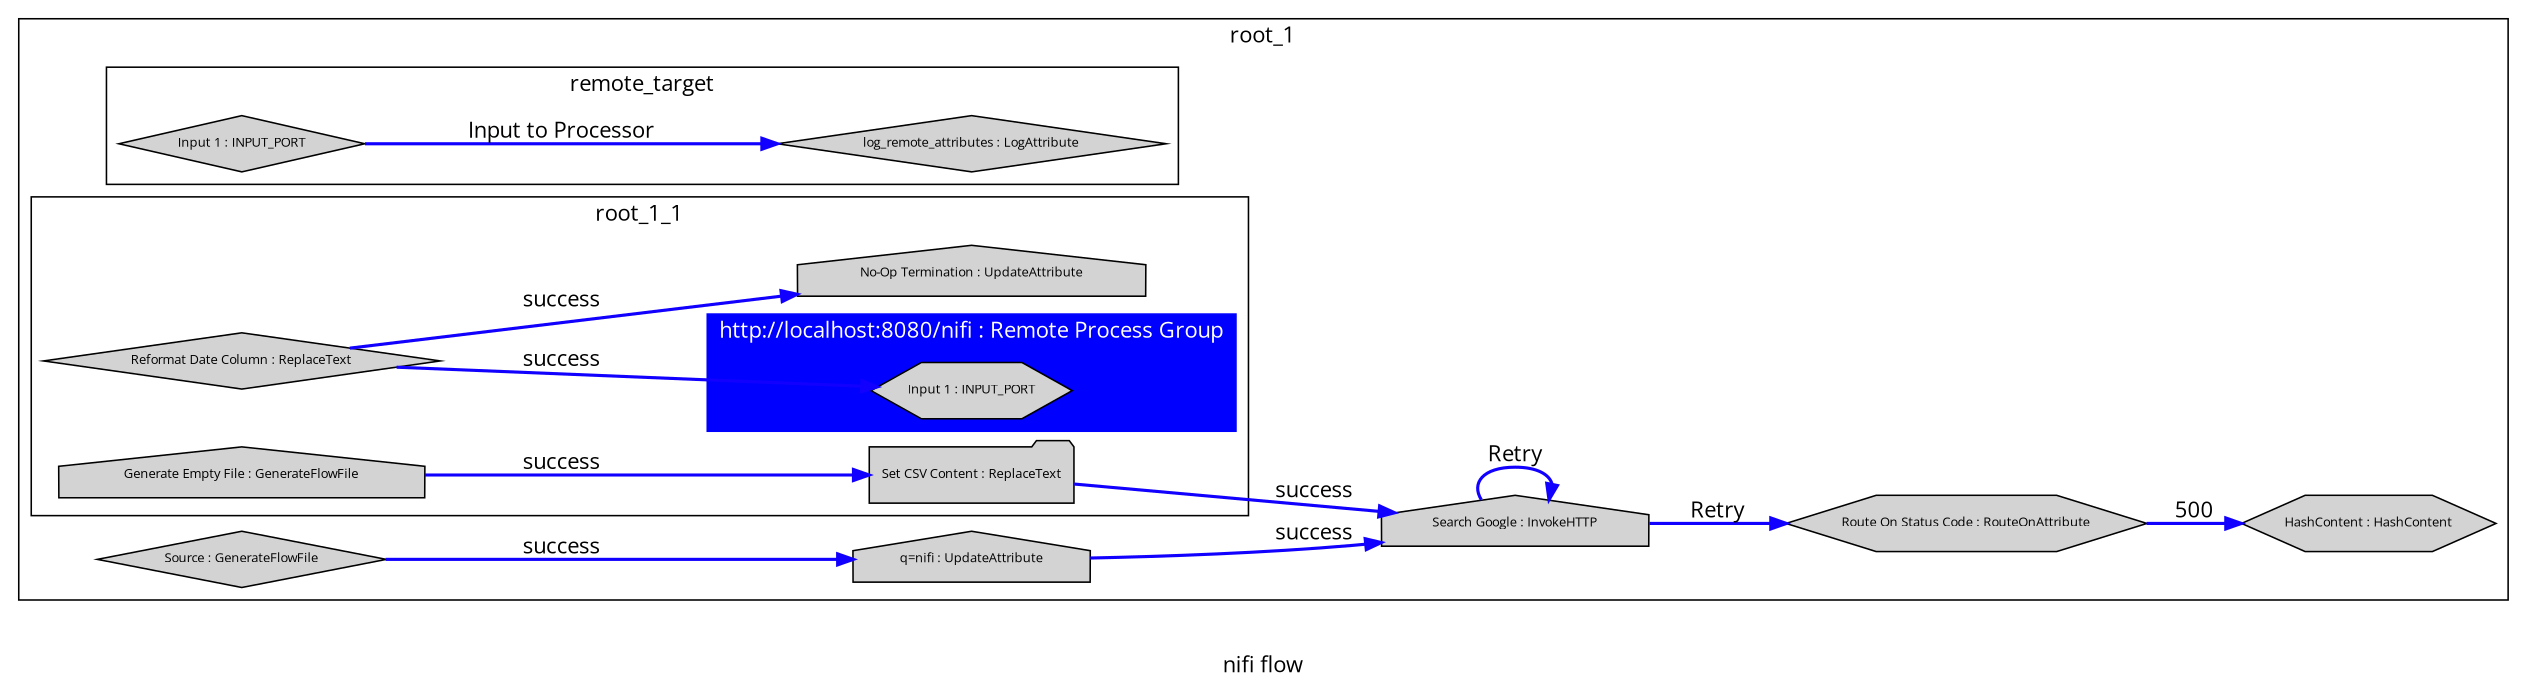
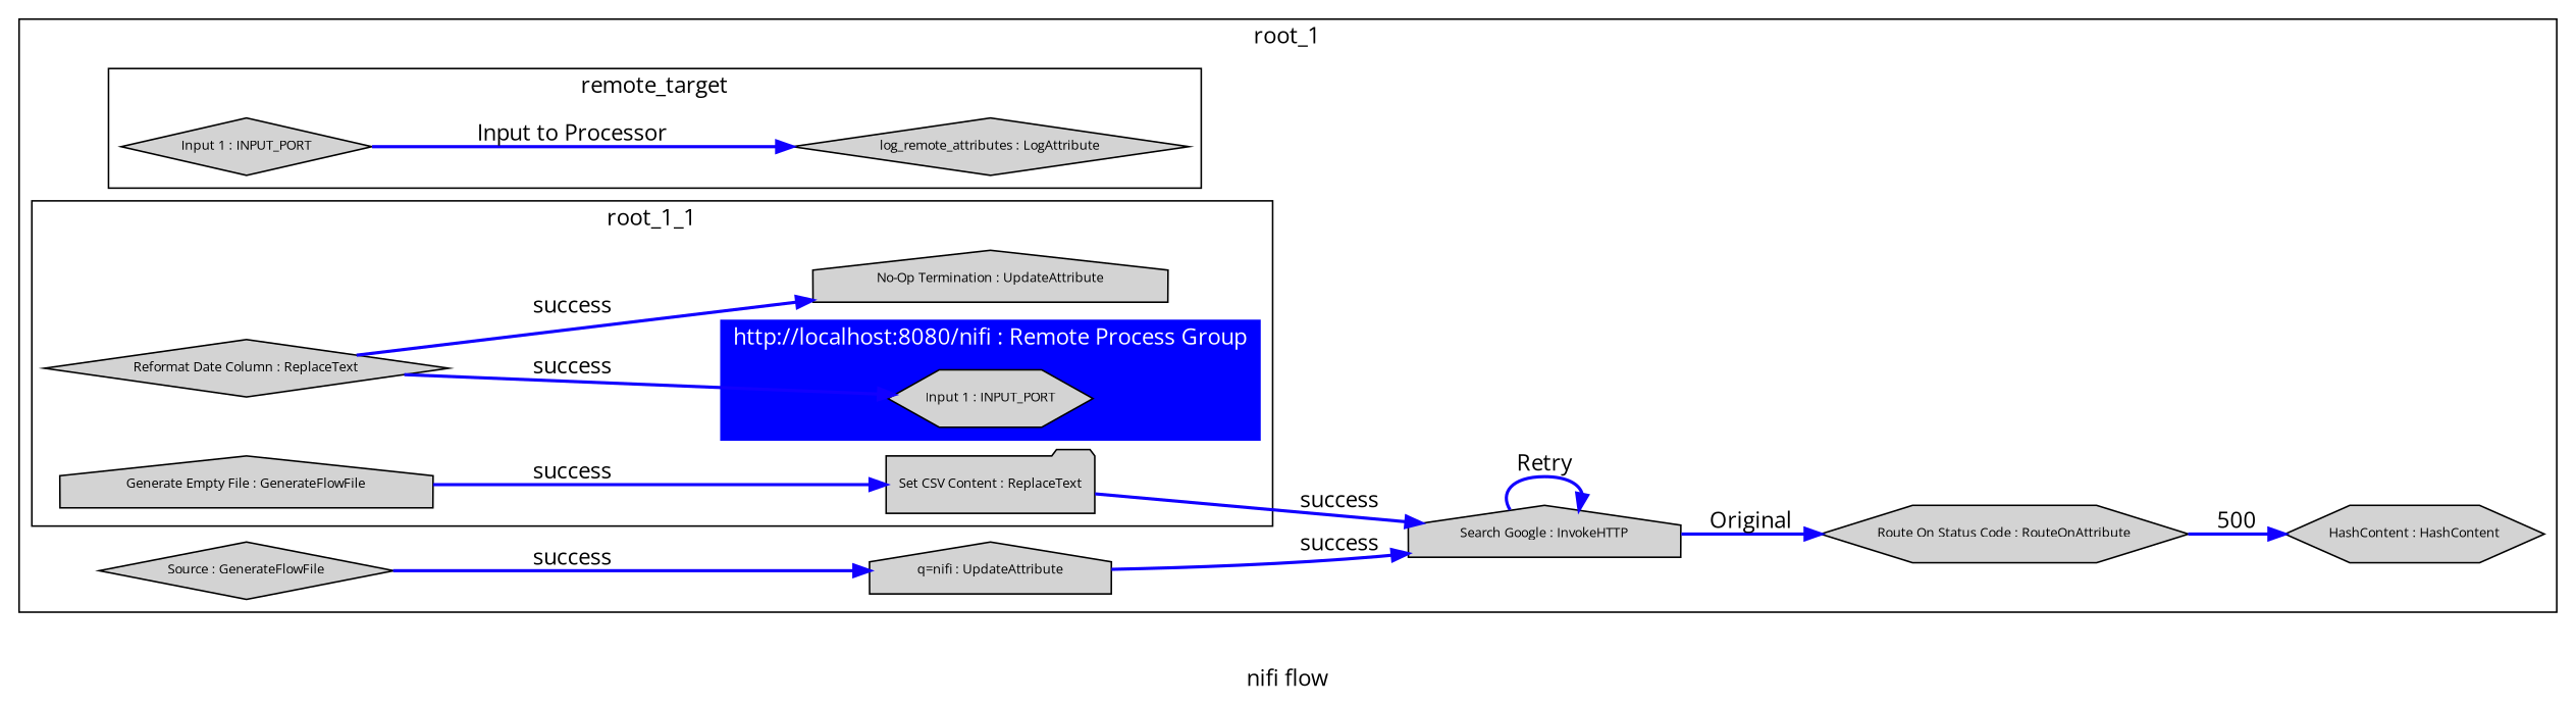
  strict digraph {
    compound=true
    fontname="Open Sans"
    label="nifi flow"
    rankdir=LR
    node [fixedsize=false fontname="Open Sans" fontsize=8 shape=diamond style=filled]
    edge [color="#1100FF" fontname="Open Sans" style="setlinewidth(2)"]
    n1 [label="Input 1 : INPUT_PORT"]
    n2 [label="log_remote_attributes : LogAttribute"]
    n3 [label="Input 1 : INPUT_PORT" shape=hexagon]
    n4 [label="Reformat Date Column : ReplaceText"]
    n5 [label="No-Op Termination : UpdateAttribute" shape=house]
    n6 [label="Set CSV Content : ReplaceText" shape=folder]
    n7 [label="Generate Empty File : GenerateFlowFile" shape=house]
    n8 [label="q=nifi : UpdateAttribute" shape=house]
    n9 [label="Search Google : InvokeHTTP" shape=house]
    n10 [label="Route On Status Code : RouteOnAttribute" shape=hexagon]
    n11 [label="Source : GenerateFlowFile"]
    n12 [label="HashContent : HashContent" shape=hexagon]
    subgraph cluster_1 {
      label=root_1
      n8
      n9
      n10
      n11
      n12
      subgraph cluster_2 {
        label=remote_target
        n1
        n2
      }
      subgraph cluster_3 {
        label=root_1_1
        n4
        n5
        n6
        n7
        subgraph cluster_4 {
          color=blue
          fontcolor=white
          label="http://localhost:8080/nifi : Remote Process Group"
          style=filled
          n3
        }
      }
    }
    n1 -> n2 [label="Input to Processor"]
    n4 -> n3 [label=success]
    n4 -> n5 [label=success]
    n6 -> n9 [label=success]
    n7 -> n6 [label=success]
    n8 -> n9 [label=success]
    n9 -> n9 [label=Retry]
-   n9 -> n10 [label=Retry]
+   n9 -> n10 [label=Original]
    n10 -> n12 [label=500]
    n11 -> n8 [label=success]
  }
